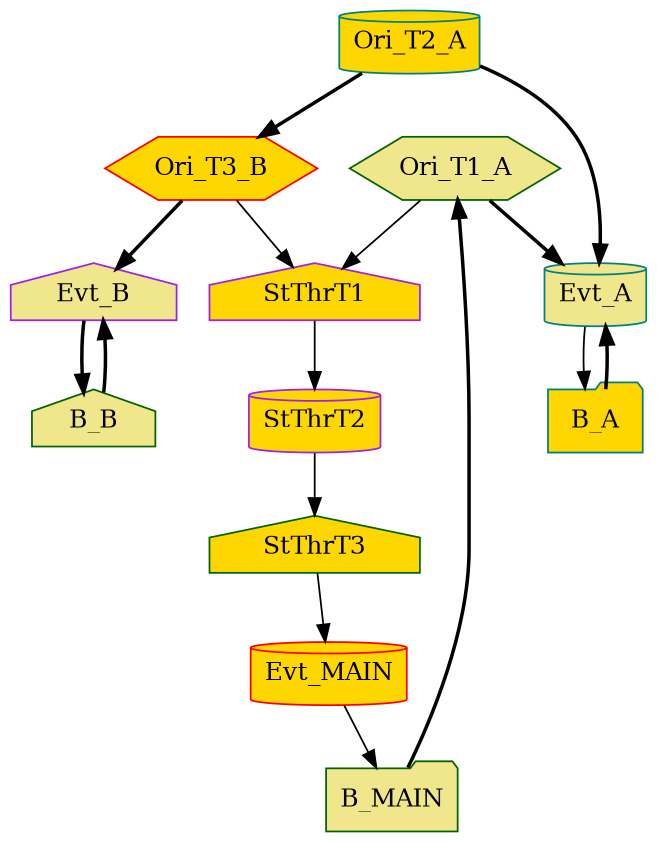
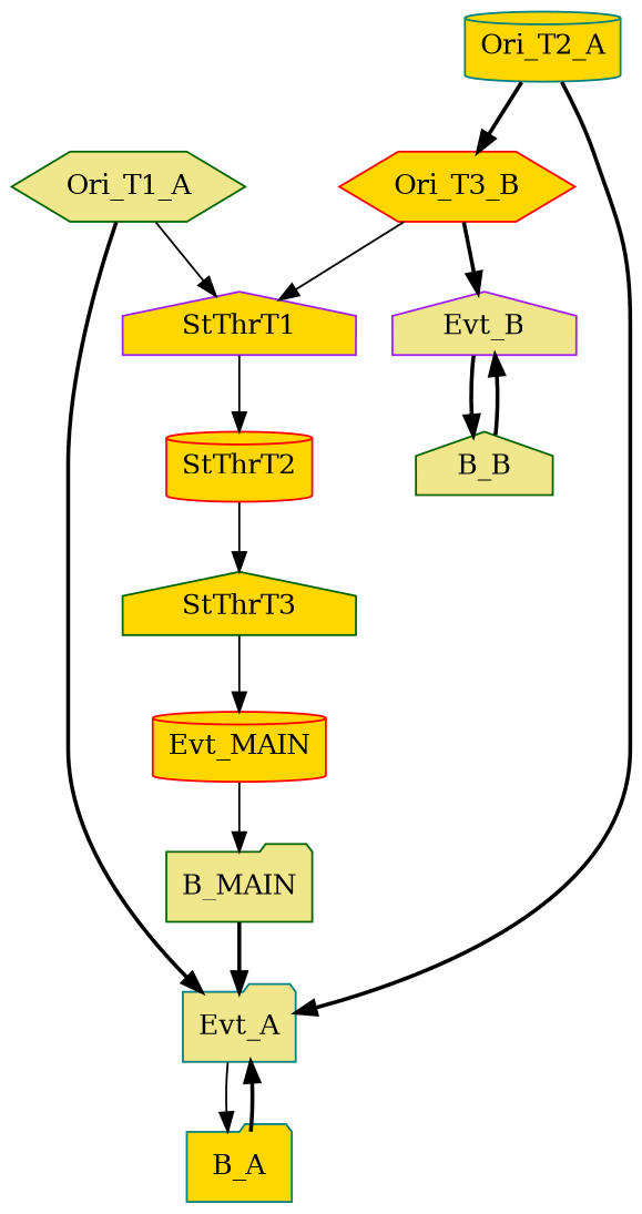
  digraph {
    node [color=darkgreen cpu=1 fillcolor=gold patentry=0 pattern=MAIN shape=house style=filled toffs=0 type=origin]
    edge [style=bold type=defdst]
    Ori_T1_A [fillcolor=khaki patentry=1 shape=hexagon thread=1]
    Ori_T2_A [color=teal shape=cylinder thread=2]
-   Evt_A [color=teal evtno=2 fid=1 fillcolor=khaki par=2 patentry=1 pattern=A shape=cylinder toffs=1000 type=tmsg]
+   Evt_A [color=teal evtno=2 fid=1 fillcolor=khaki par=2 patentry=1 pattern=A shape=folder toffs=1000 type=tmsg]
    Ori_T3_B [color=red shape=hexagon thread=3]
    StThrT1 [color=purple startoffs=0 thread="0x2" toffs=235 type=startthread]
    Evt_B [color=purple evtno=3 fid=1 fillcolor=khaki par=3 patentry=1 pattern=B type=tmsg]
-   StThrT2 [color=purple shape=cylinder startoffs=10000000 thread="0x4" toffs=235 type=startthread]
+   StThrT2 [color=red shape=cylinder startoffs=10000000 thread="0x4" toffs=235 type=startthread]
    StThrT3 [startoffs=0 thread="0x8" toffs=10000 type=startthread]
    Evt_MAIN [color=red evtno=1 fid=1 par=1 shape=cylinder toffs=20000 type=tmsg]
    B_MAIN [fillcolor=khaki patexit=1 qlo=1 shape=folder tperiod=1000000000 type=block patentry="" toffs=""]
    B_A [color=teal patexit=1 pattern=A qlo=1 shape=folder tperiod=100000000 type=block patentry="" toffs=""]
    B_B [fillcolor=khaki patexit=1 pattern=B qlo=1 tperiod=100000000 type=block patentry="" toffs=""]
    subgraph sub_1 {
      Ori_T1_A
      Ori_T2_A
      Evt_A
      Ori_T3_B
      StThrT1
      Evt_B
      StThrT2
      StThrT3
      Evt_MAIN
      B_MAIN
      B_A
      B_B
    }
    Ori_T1_A -> Evt_A [type=origindst]
    Ori_T1_A -> StThrT1 [style=solid]
    Ori_T2_A -> Evt_A [type=origindst]
    Ori_T2_A -> Ori_T3_B
    Evt_A -> B_A [style=solid]
    Ori_T3_B -> StThrT1 [style=solid]
    Ori_T3_B -> Evt_B [type=origindst]
    StThrT1 -> StThrT2 [style=solid]
    Evt_B -> B_B
    StThrT2 -> StThrT3 [style=solid]
    StThrT3 -> Evt_MAIN [style=solid]
    Evt_MAIN -> B_MAIN [style=solid]
-   B_MAIN -> Ori_T1_A
+   B_MAIN -> Evt_A
    B_A -> Evt_A
    B_B -> Evt_B
  }
